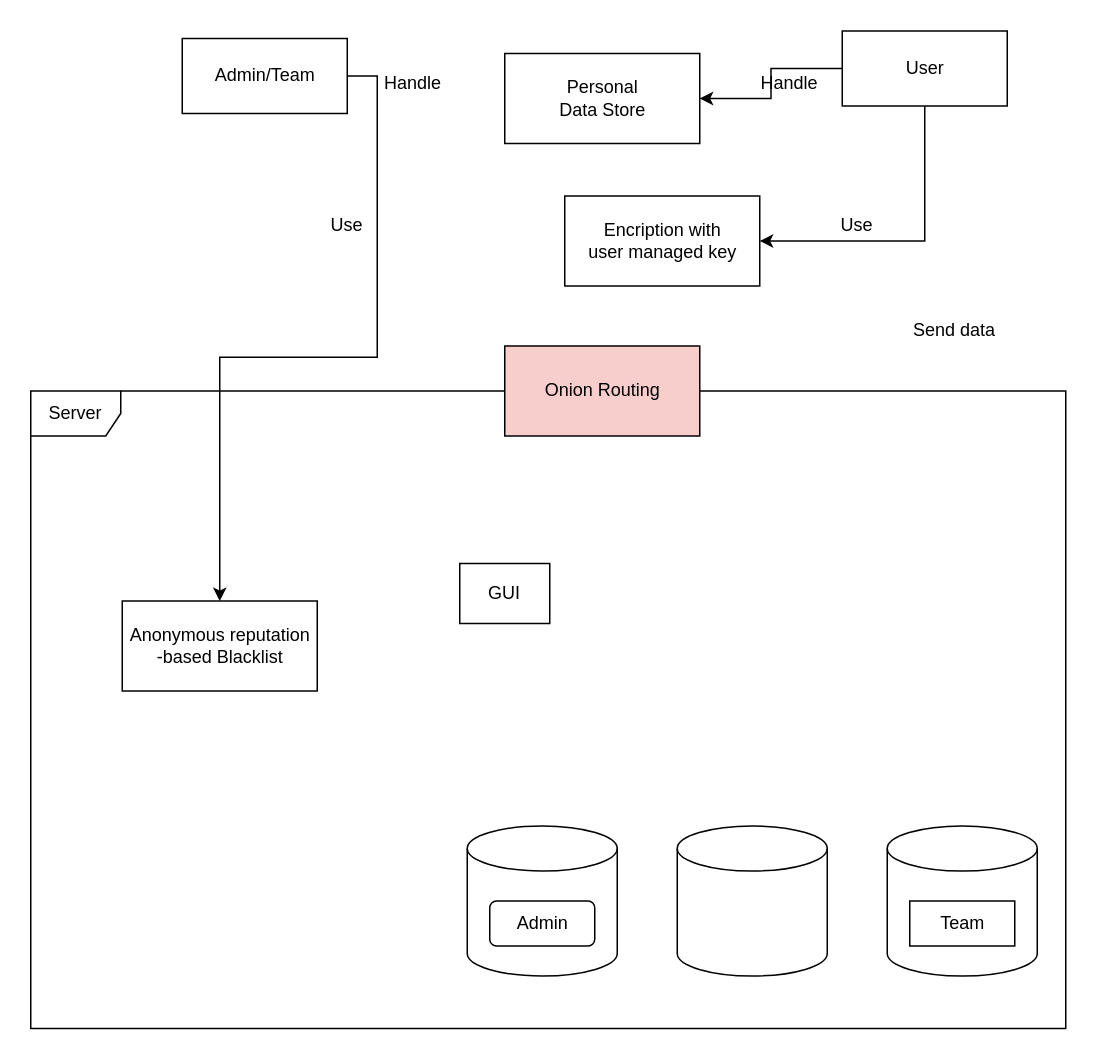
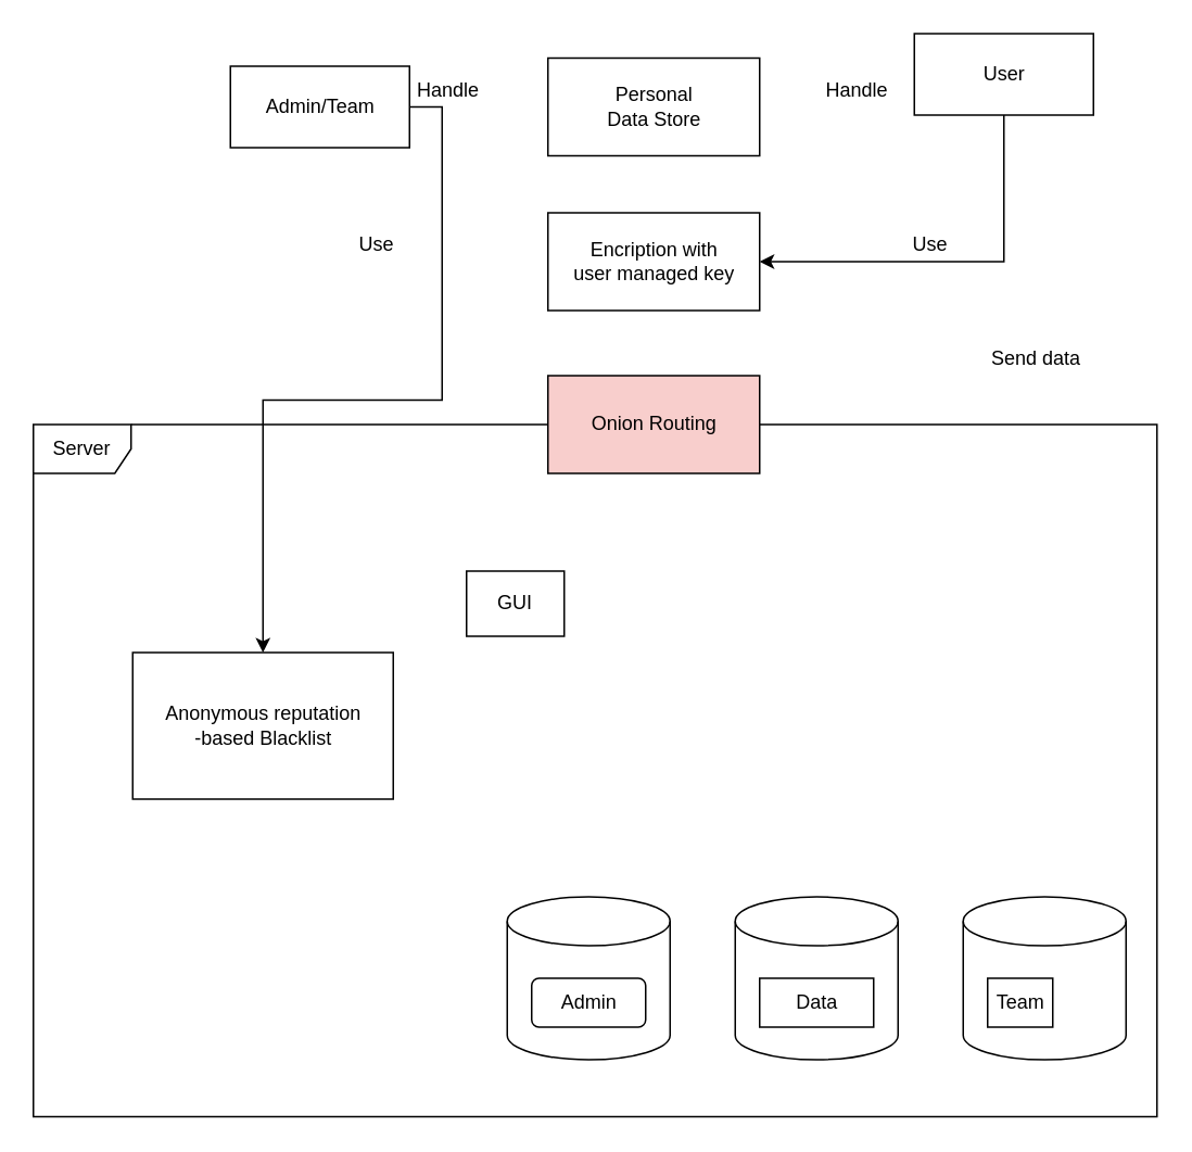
  <mxCell id="0" />
  <mxCell id="1" parent="0" />
  <mxCell id="2" value="" style="shape=cylinder3;whiteSpace=wrap;html=1;boundedLbl=1;backgroundOutline=1;size=15;" vertex="1" parent="1"><mxGeometry x="311" y="550" width="100" height="100" as="geometry" /></mxCell>
  <mxCell id="3" value="Server" style="shape=umlFrame;whiteSpace=wrap;html=1;" vertex="1" parent="1"><mxGeometry x="20" y="260" width="690" height="425" as="geometry" /></mxCell>
- <mxCell id="4" value="Encription with&lt;br&gt;user managed key" style="html=1;" vertex="1" parent="1"><mxGeometry x="376" y="130" width="130" height="60" as="geometry" /></mxCell>
+ <mxCell id="4" value="Encription with&lt;br&gt;user managed key" style="html=1;" vertex="1" parent="1"><mxGeometry x="336" y="130" width="130" height="60" as="geometry" /></mxCell>
  <mxCell id="5" style="edgeStyle=orthogonalEdgeStyle;rounded=0;orthogonalLoop=1;jettySize=auto;html=1;exitX=1;exitY=0.5;exitDx=0;exitDy=0;" edge="1" parent="1" source="6" target="17"><mxGeometry relative="1" as="geometry" /></mxCell>
- <mxCell id="6" value="Admin/Team" style="html=1;" vertex="1" parent="1"><mxGeometry x="121" y="25" width="110" height="50" as="geometry" /></mxCell>
+ <mxCell id="6" value="Admin/Team" style="html=1;" vertex="1" parent="1"><mxGeometry x="141" y="40" width="110" height="50" as="geometry" /></mxCell>
  <mxCell id="7" value="Onion Routing" style="html=1;fillColor=#f8cecc;" vertex="1" parent="1"><mxGeometry x="336" y="230" width="130" height="60" as="geometry" /></mxCell>
  <mxCell id="8" value="" style="shape=cylinder3;whiteSpace=wrap;html=1;boundedLbl=1;backgroundOutline=1;size=15;" vertex="1" parent="1"><mxGeometry x="591" y="550" width="100" height="100" as="geometry" /></mxCell>
  <mxCell id="9" value="Admin" style="html=1;rounded=1;" vertex="1" parent="1"><mxGeometry x="326" y="600" width="70" height="30" as="geometry" /></mxCell>
  <mxCell id="10" value="" style="shape=cylinder3;whiteSpace=wrap;html=1;boundedLbl=1;backgroundOutline=1;size=15;" vertex="1" parent="1"><mxGeometry x="451" y="550" width="100" height="100" as="geometry" /></mxCell>
- <mxCell id="12" value="Team" style="html=1;" vertex="1" parent="1"><mxGeometry x="606" y="600" width="70" height="30" as="geometry" /></mxCell>
+ <mxCell id="11" value="Data" style="html=1;" vertex="1" parent="1"><mxGeometry x="466" y="600" width="70" height="30" as="geometry" /></mxCell>
+ <mxCell id="12" value="Team" style="html=1;" vertex="1" parent="1"><mxGeometry x="606" y="600" width="40" height="30" as="geometry" /></mxCell>
  <mxCell id="13" value="Personal&lt;br&gt;Data Store" style="html=1;" vertex="1" parent="1"><mxGeometry x="336" y="35" width="130" height="60" as="geometry" /></mxCell>
  <mxCell id="14" value="Use" style="text;html=1;strokeColor=none;fillColor=none;align=center;verticalAlign=middle;whiteSpace=wrap;rounded=0;" vertex="1" parent="1"><mxGeometry x="211" y="140" width="40" height="20" as="geometry" /></mxCell>
  <mxCell id="15" value="Handle" style="text;html=1;strokeColor=none;fillColor=none;align=center;verticalAlign=middle;whiteSpace=wrap;rounded=0;" vertex="1" parent="1"><mxGeometry x="506" y="45" width="40" height="20" as="geometry" /></mxCell>
  <mxCell id="16" value="Send data" style="text;html=1;strokeColor=none;fillColor=none;align=center;verticalAlign=middle;whiteSpace=wrap;rounded=0;" vertex="1" parent="1"><mxGeometry x="596" y="210" width="80" height="20" as="geometry" /></mxCell>
- <mxCell id="17" value="Anonymous reputation&lt;br&gt;-based Blacklist" style="html=1;" vertex="1" parent="1"><mxGeometry x="81" y="400" width="130" height="60" as="geometry" /></mxCell>
+ <mxCell id="17" value="Anonymous reputation&lt;br&gt;-based Blacklist" style="html=1;" vertex="1" parent="1"><mxGeometry x="81" y="400" width="160" height="90" as="geometry" /></mxCell>
  <mxCell id="18" style="edgeStyle=orthogonalEdgeStyle;rounded=0;orthogonalLoop=1;jettySize=auto;html=1;exitX=0.5;exitY=1;exitDx=0;exitDy=0;entryX=1;entryY=0.5;entryDx=0;entryDy=0;" edge="1" parent="1" source="20" target="4"><mxGeometry relative="1" as="geometry" /></mxCell>
- <mxCell id="19" style="edgeStyle=orthogonalEdgeStyle;rounded=0;orthogonalLoop=1;jettySize=auto;html=1;exitX=0;exitY=0.5;exitDx=0;exitDy=0;entryX=1;entryY=0.5;entryDx=0;entryDy=0;" edge="1" parent="1" source="20" target="13"><mxGeometry relative="1" as="geometry" /></mxCell>
  <mxCell id="20" value="User" style="html=1;" vertex="1" parent="1"><mxGeometry x="561" y="20" width="110" height="50" as="geometry" /></mxCell>
- <mxCell id="21" value="GUI" style="rounded=0;whiteSpace=wrap;html=1;" vertex="1" parent="1"><mxGeometry x="306" y="375" width="60" height="40" as="geometry" /></mxCell>
+ <mxCell id="21" value="GUI" style="rounded=0;whiteSpace=wrap;html=1;" vertex="1" parent="1"><mxGeometry x="286" y="350" width="60" height="40" as="geometry" /></mxCell>
  <mxCell id="22" value="Handle" style="text;html=1;strokeColor=none;fillColor=none;align=center;verticalAlign=middle;whiteSpace=wrap;rounded=0;" vertex="1" parent="1"><mxGeometry x="255" y="45" width="40" height="20" as="geometry" /></mxCell>
  <mxCell id="23" value="Use" style="text;html=1;strokeColor=none;fillColor=none;align=center;verticalAlign=middle;whiteSpace=wrap;rounded=0;" vertex="1" parent="1"><mxGeometry x="551" y="140" width="40" height="20" as="geometry" /></mxCell>
